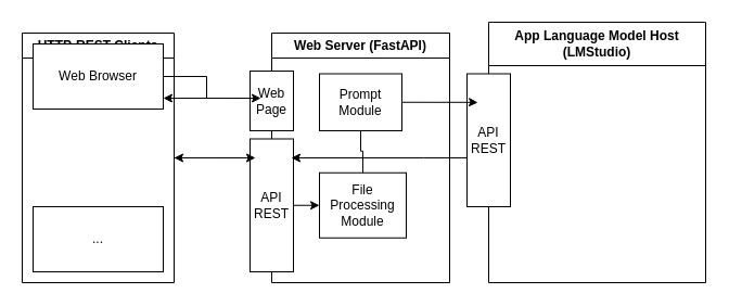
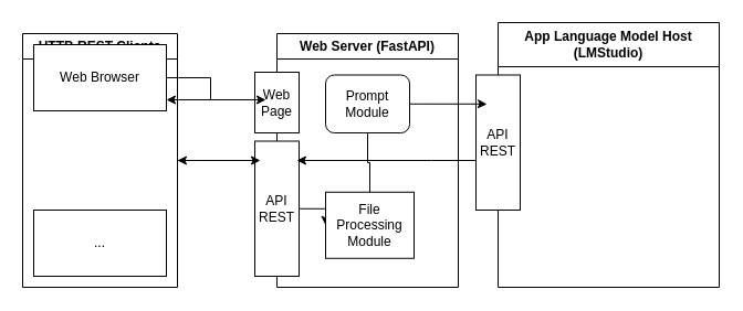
  <mxCell id="0" />
  <mxCell id="1" parent="0" />
  <mxCell id="2" value="HTTP-REST Clients" style="swimlane;whiteSpace=wrap;html=1;" parent="1" vertex="1"><mxGeometry x="20" y="30" width="140" height="230" as="geometry"><mxRectangle x="60" y="230" width="140" height="30" as="alternateBounds" /></mxGeometry></mxCell>
  <mxCell id="3" value="Web Browser" style="rounded=0;whiteSpace=wrap;html=1;" vertex="1" parent="2"><mxGeometry x="10" y="10" width="120" height="60" as="geometry" /></mxCell>
  <mxCell id="4" value="..." style="rounded=0;whiteSpace=wrap;html=1;" vertex="1" parent="2"><mxGeometry x="10" y="160" width="120" height="60" as="geometry" /></mxCell>
  <mxCell id="5" value="Web Server (FastAPI)" style="swimlane;whiteSpace=wrap;html=1;" vertex="1" parent="1"><mxGeometry x="250" y="30" width="164" height="230" as="geometry"><mxRectangle x="60" y="230" width="140" height="30" as="alternateBounds" /></mxGeometry></mxCell>
  <mxCell id="6" value="Web Page" style="rounded=0;whiteSpace=wrap;html=1;" vertex="1" parent="5"><mxGeometry x="-20" y="35" width="40" height="55" as="geometry" /></mxCell>
  <mxCell id="7" style="edgeStyle=orthogonalEdgeStyle;rounded=0;orthogonalLoop=1;jettySize=auto;html=1;exitX=1;exitY=0.5;exitDx=0;exitDy=0;entryX=0;entryY=0.5;entryDx=0;entryDy=0;" edge="1" parent="5" source="8" target="10"><mxGeometry relative="1" as="geometry" /></mxCell>
  <mxCell id="8" value="API REST" style="rounded=0;whiteSpace=wrap;html=1;" vertex="1" parent="5"><mxGeometry x="-20" y="97.5" width="40" height="122.5" as="geometry" /></mxCell>
  <mxCell id="9" style="edgeStyle=orthogonalEdgeStyle;rounded=0;orthogonalLoop=1;jettySize=auto;html=1;entryX=0.5;entryY=1;entryDx=0;entryDy=0;endArrow=none;" edge="1" parent="5" source="10" target="11"><mxGeometry relative="1" as="geometry" /></mxCell>
- <mxCell id="10" value="File Processing Module" style="rounded=0;whiteSpace=wrap;html=1;" vertex="1" parent="5"><mxGeometry x="44" y="128.75" width="80" height="60" as="geometry" /></mxCell>
- <mxCell id="11" value="Prompt Module" style="rounded=0;whiteSpace=wrap;html=1;" vertex="1" parent="5"><mxGeometry x="44" y="37.5" width="76" height="52.5" as="geometry" /></mxCell>
+ <mxCell id="10" value="File Processing Module" style="rounded=0;whiteSpace=wrap;html=1;" vertex="1" parent="5"><mxGeometry x="44" y="143.75" width="80" height="60" as="geometry" /></mxCell>
+ <mxCell id="11" value="Prompt Module" style="whiteSpace=wrap;html=1;rounded=1;" vertex="1" parent="5"><mxGeometry x="44" y="37.5" width="76" height="52.5" as="geometry" /></mxCell>
  <mxCell id="12" style="edgeStyle=orthogonalEdgeStyle;rounded=0;orthogonalLoop=1;jettySize=auto;html=1;exitX=1;exitY=0.5;exitDx=0;exitDy=0;entryX=0.125;entryY=0.143;entryDx=0;entryDy=0;entryPerimeter=0;" edge="1" parent="1" source="2" target="8"><mxGeometry relative="1" as="geometry" /></mxCell>
  <mxCell id="13" style="edgeStyle=orthogonalEdgeStyle;rounded=0;orthogonalLoop=1;jettySize=auto;html=1;entryX=1;entryY=0.5;entryDx=0;entryDy=0;" edge="1" parent="1" source="8" target="2"><mxGeometry relative="1" as="geometry"><mxPoint x="160" y="188.75" as="targetPoint" /><Array as="points"><mxPoint x="210" y="145" /><mxPoint x="210" y="145" /></Array></mxGeometry></mxCell>
  <mxCell id="14" style="edgeStyle=orthogonalEdgeStyle;rounded=0;orthogonalLoop=1;jettySize=auto;html=1;entryX=0.25;entryY=0.455;entryDx=0;entryDy=0;entryPerimeter=0;" edge="1" parent="1" source="3" target="6"><mxGeometry relative="1" as="geometry" /></mxCell>
  <mxCell id="15" style="edgeStyle=orthogonalEdgeStyle;rounded=0;orthogonalLoop=1;jettySize=auto;html=1;" edge="1" parent="1" source="6" target="3"><mxGeometry relative="1" as="geometry"><Array as="points"><mxPoint x="210" y="90" /><mxPoint x="210" y="90" /></Array></mxGeometry></mxCell>
  <mxCell id="16" value="App Language Model Host (LMStudio)" style="swimlane;whiteSpace=wrap;html=1;startSize=40;" vertex="1" parent="1"><mxGeometry x="450" y="20" width="200" height="240" as="geometry" /></mxCell>
  <mxCell id="17" value="API REST" style="rounded=0;whiteSpace=wrap;html=1;" vertex="1" parent="16"><mxGeometry x="-20" y="47.5" width="40" height="122.5" as="geometry" /></mxCell>
  <mxCell id="18" style="edgeStyle=orthogonalEdgeStyle;rounded=0;orthogonalLoop=1;jettySize=auto;html=1;exitX=1;exitY=0.5;exitDx=0;exitDy=0;" edge="1" parent="1" source="11"><mxGeometry relative="1" as="geometry"><mxPoint x="440" y="94" as="targetPoint" /><Array as="points"><mxPoint x="435" y="94" /></Array></mxGeometry></mxCell>
  <mxCell id="19" style="edgeStyle=orthogonalEdgeStyle;rounded=0;orthogonalLoop=1;jettySize=auto;html=1;entryX=0.95;entryY=0.143;entryDx=0;entryDy=0;entryPerimeter=0;" edge="1" parent="1" source="17" target="8"><mxGeometry relative="1" as="geometry"><Array as="points"><mxPoint x="390" y="145" /><mxPoint x="390" y="145" /></Array></mxGeometry></mxCell>
